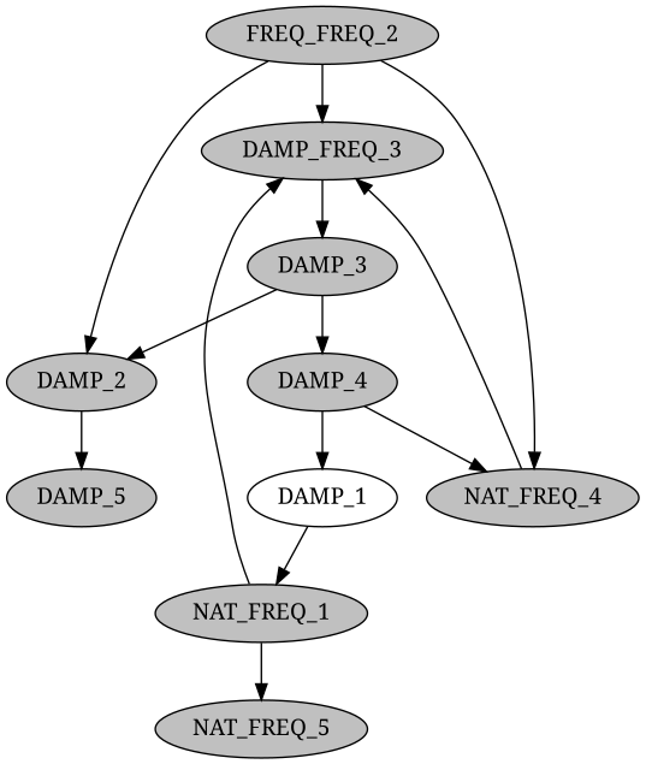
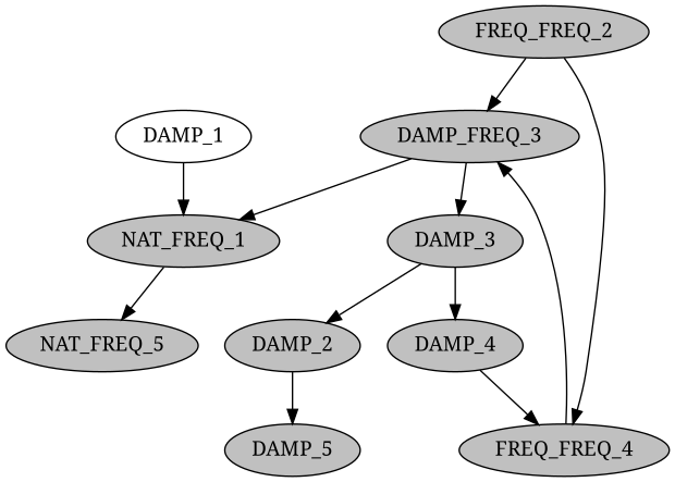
  strict digraph {
    fontname="Noto Serif"
    node [fillcolor=gray fontname="Noto Serif" style=filled]
    edge [fontname="Noto Serif"]
    n1 [label=DAMP_FREQ_3]
    NAT_FREQ_1
    NAT_FREQ_5
    DAMP_3
    DAMP_1 [fillcolor="" style=""]
    DAMP_2
    DAMP_4
    n8 [label=FREQ_FREQ_2]
-   NAT_FREQ_4
+   NAT_FREQ_4 [label=FREQ_FREQ_4]
    DAMP_5
    n1 -> DAMP_3
-   NAT_FREQ_1 -> n1
+   n1 -> NAT_FREQ_1
    NAT_FREQ_1 -> NAT_FREQ_5
    DAMP_3 -> DAMP_2
    DAMP_3 -> DAMP_4
    DAMP_1 -> NAT_FREQ_1
    DAMP_2 -> DAMP_5
-   DAMP_4 -> DAMP_1
    DAMP_4 -> NAT_FREQ_4
    n8 -> n1
-   n8 -> DAMP_2
    n8 -> NAT_FREQ_4
    NAT_FREQ_4 -> n1
  }
